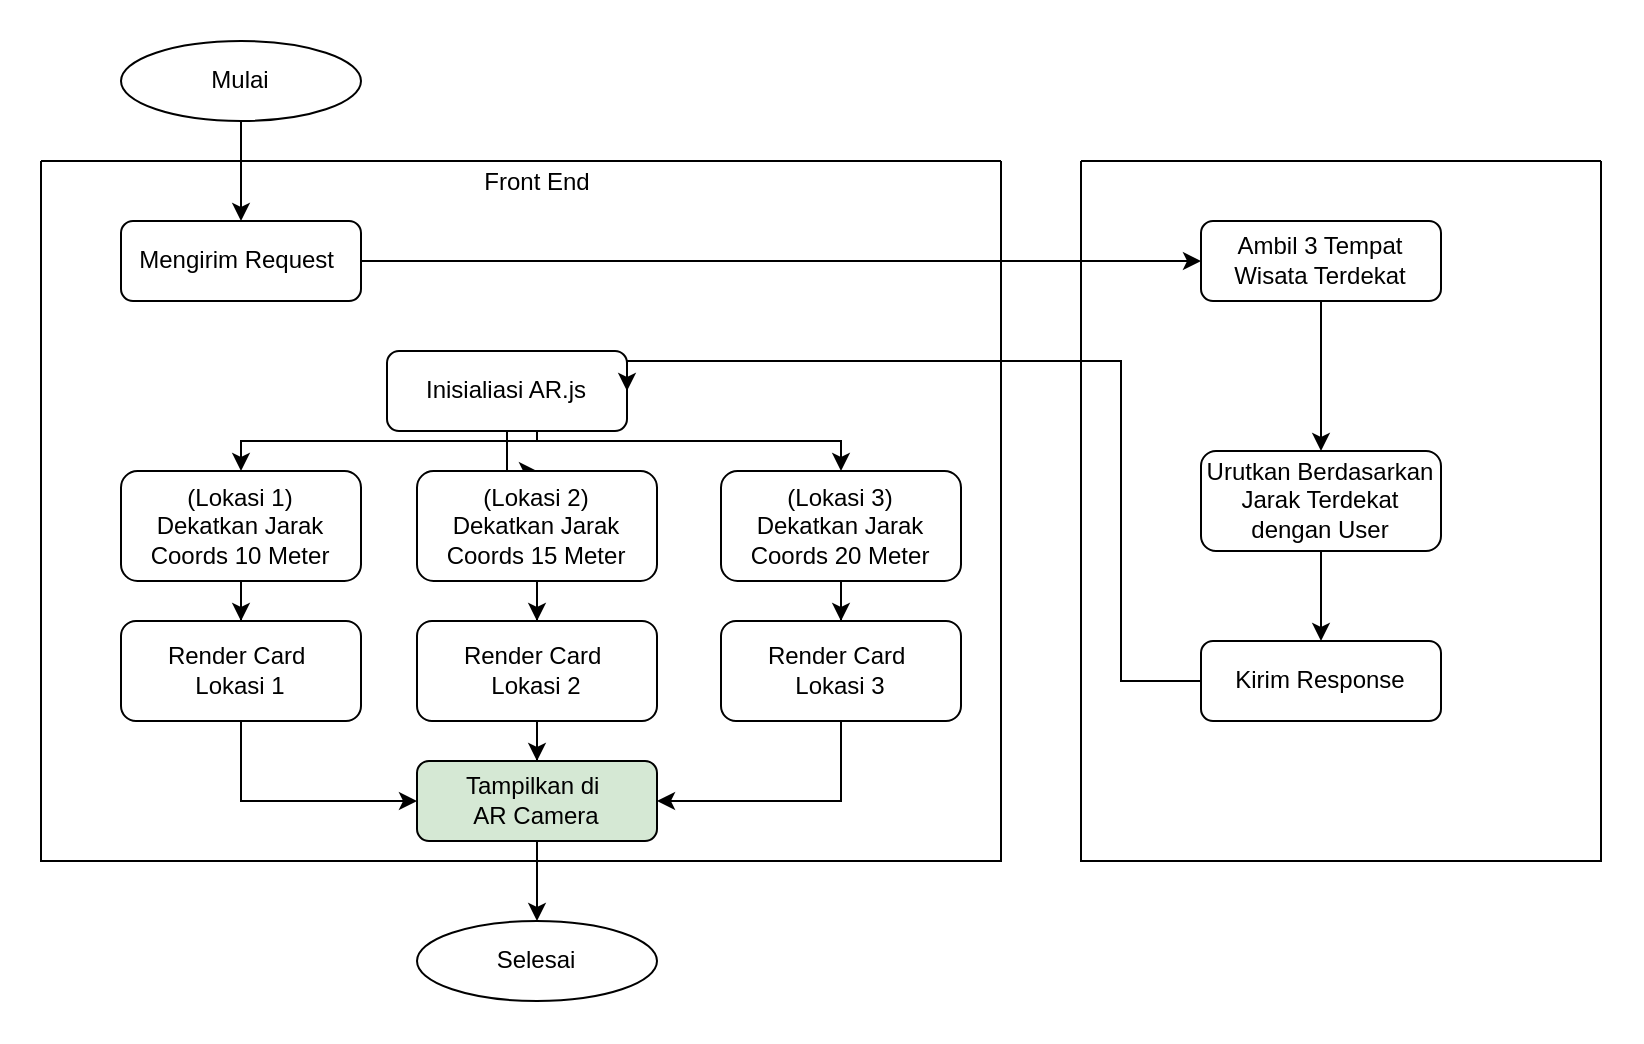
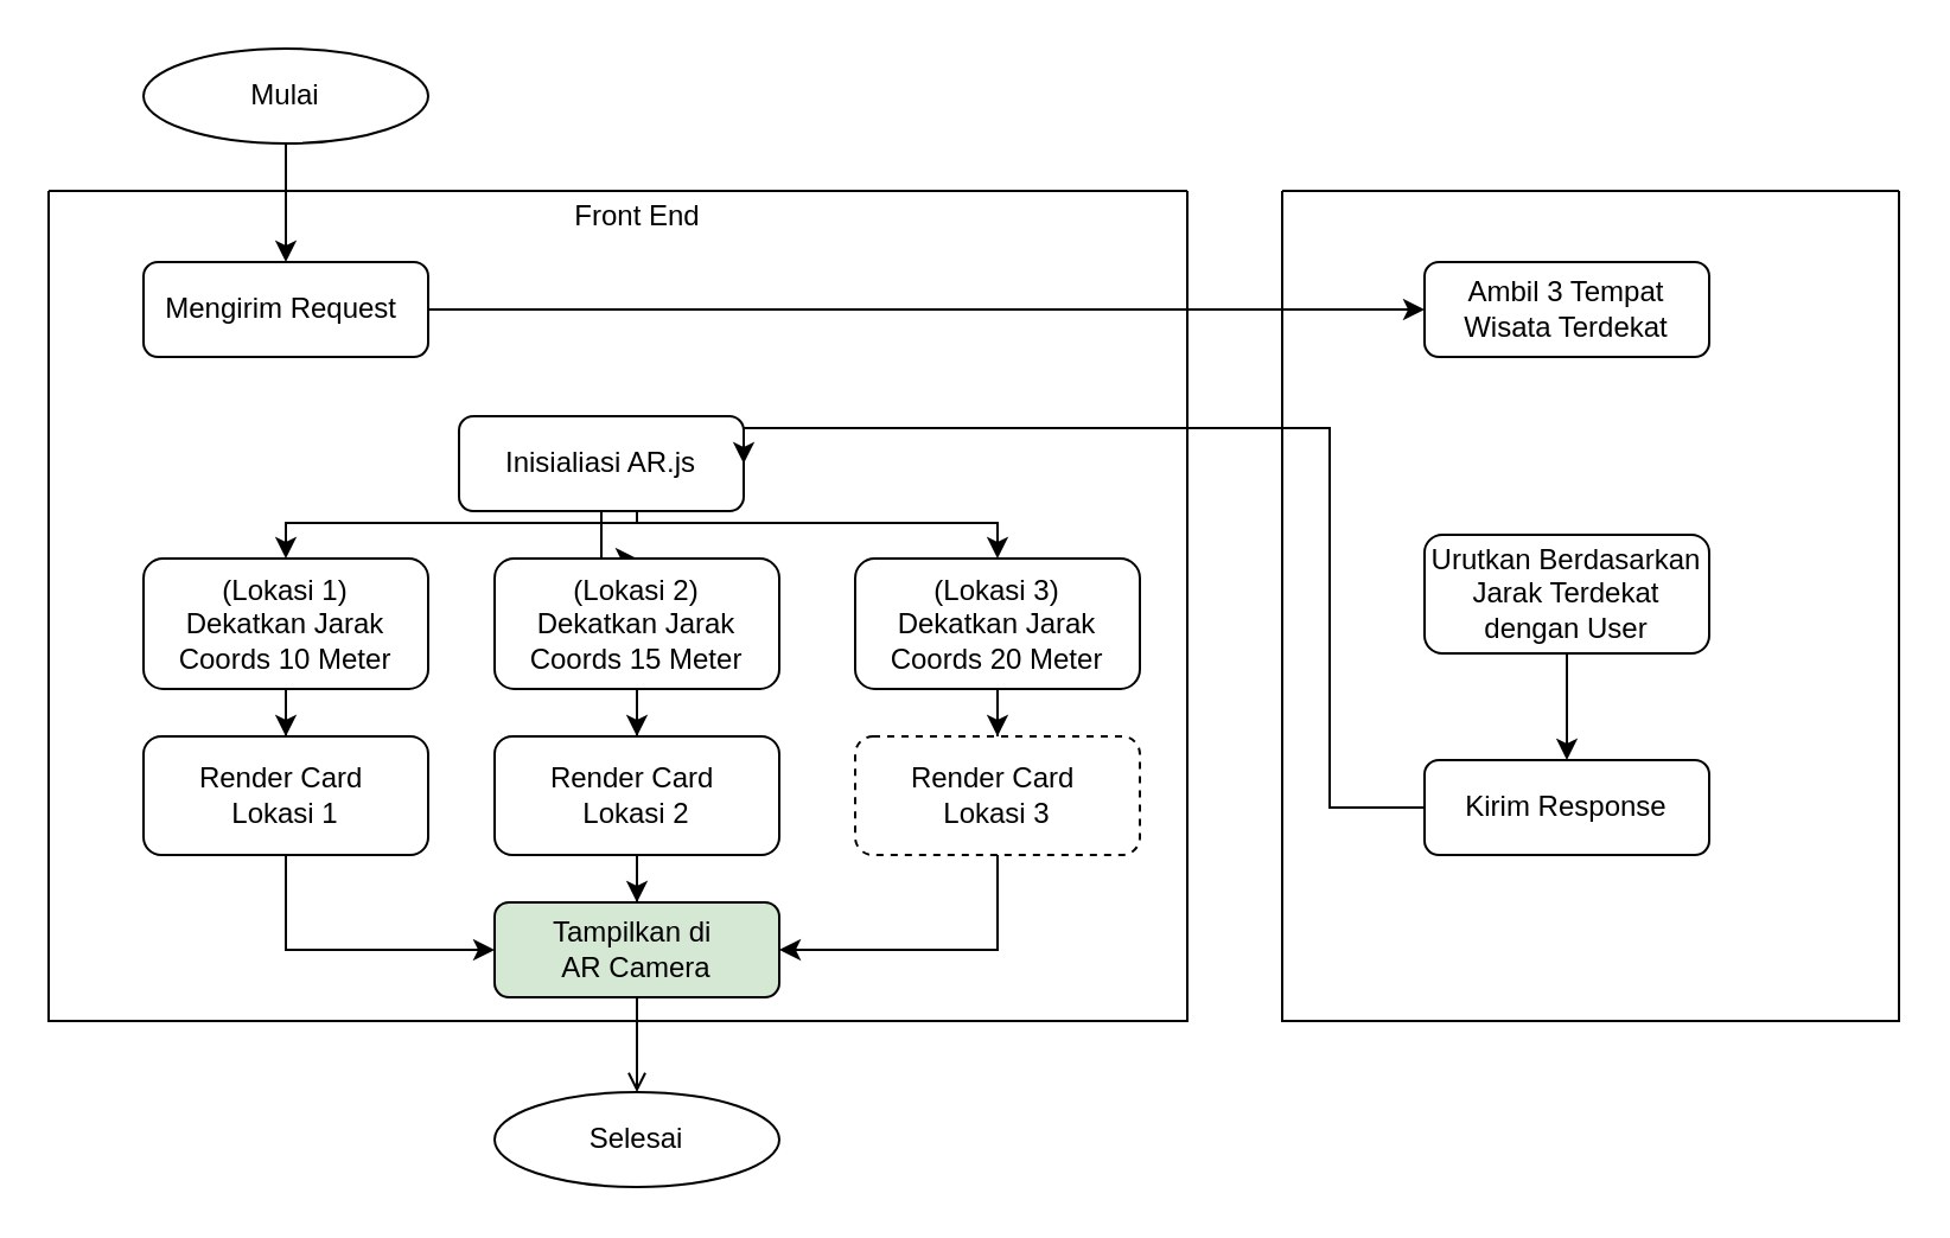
  <mxCell id="0" />
  <mxCell id="1" parent="0" />
  <mxCell id="2" style="edgeStyle=orthogonalEdgeStyle;rounded=0;orthogonalLoop=1;jettySize=auto;html=1;entryX=0.5;entryY=0;entryDx=0;entryDy=0;" edge="1" parent="1" source="3" target="5"><mxGeometry relative="1" as="geometry"><mxPoint x="160" y="100" as="targetPoint" /></mxGeometry></mxCell>
  <mxCell id="3" value="Mulai" style="ellipse;whiteSpace=wrap;html=1;" vertex="1" parent="1"><mxGeometry x="60" y="20" width="120" height="40" as="geometry" /></mxCell>
  <mxCell id="4" value="" style="swimlane;startSize=0;" vertex="1" parent="1"><mxGeometry x="20" y="80" width="480" height="350" as="geometry" /></mxCell>
  <mxCell id="5" value="Mengirim Request&amp;nbsp;" style="rounded=1;whiteSpace=wrap;html=1;fontSize=12;glass=0;strokeWidth=1;shadow=0;" vertex="1" parent="4"><mxGeometry x="40" y="30" width="120" height="40" as="geometry" /></mxCell>
  <mxCell id="6" value="Front End" style="text;html=1;align=center;verticalAlign=middle;resizable=0;points=[];autosize=1;strokeColor=none;fillColor=none;" vertex="1" parent="4"><mxGeometry x="208" y="-4" width="80" height="30" as="geometry" /></mxCell>
  <mxCell id="7" style="edgeStyle=orthogonalEdgeStyle;rounded=0;orthogonalLoop=1;jettySize=auto;html=1;entryX=0.5;entryY=0;entryDx=0;entryDy=0;" edge="1" parent="4" source="8" target="12"><mxGeometry relative="1" as="geometry" /></mxCell>
  <mxCell id="8" value="Inisialiasi AR.js" style="rounded=1;whiteSpace=wrap;html=1;fontSize=12;glass=0;strokeWidth=1;shadow=0;" vertex="1" parent="4"><mxGeometry x="173" y="95" width="120" height="40" as="geometry" /></mxCell>
  <mxCell id="9" value="" style="edgeStyle=orthogonalEdgeStyle;rounded=0;orthogonalLoop=1;jettySize=auto;html=1;" edge="1" parent="4" source="10" target="18"><mxGeometry relative="1" as="geometry" /></mxCell>
  <mxCell id="10" value="&lt;div&gt;(Lokasi 1)&lt;/div&gt;Dekatkan Jarak Coords 10 Meter" style="rounded=1;whiteSpace=wrap;html=1;fontSize=12;glass=0;strokeWidth=1;shadow=0;" vertex="1" parent="4"><mxGeometry x="40" y="155" width="120" height="55" as="geometry" /></mxCell>
  <mxCell id="11" style="edgeStyle=orthogonalEdgeStyle;rounded=0;orthogonalLoop=1;jettySize=auto;html=1;entryX=0.5;entryY=0;entryDx=0;entryDy=0;" edge="1" parent="4" source="12" target="20"><mxGeometry relative="1" as="geometry" /></mxCell>
  <mxCell id="12" value="&lt;div&gt;(Lokasi 2)&lt;/div&gt;Dekatkan Jarak Coords 15 Meter" style="rounded=1;whiteSpace=wrap;html=1;fontSize=12;glass=0;strokeWidth=1;shadow=0;" vertex="1" parent="4"><mxGeometry x="188" y="155" width="120" height="55" as="geometry" /></mxCell>
  <mxCell id="13" value="" style="edgeStyle=orthogonalEdgeStyle;rounded=0;orthogonalLoop=1;jettySize=auto;html=1;" edge="1" parent="4" source="14" target="22"><mxGeometry relative="1" as="geometry" /></mxCell>
  <mxCell id="14" value="&lt;div&gt;(Lokasi 3)&lt;/div&gt;Dekatkan Jarak Coords 20 Meter" style="rounded=1;whiteSpace=wrap;html=1;fontSize=12;glass=0;strokeWidth=1;shadow=0;" vertex="1" parent="4"><mxGeometry x="340" y="155" width="120" height="55" as="geometry" /></mxCell>
  <mxCell id="15" style="edgeStyle=orthogonalEdgeStyle;rounded=0;orthogonalLoop=1;jettySize=auto;html=1;entryX=0.5;entryY=0;entryDx=0;entryDy=0;exitX=0.5;exitY=1;exitDx=0;exitDy=0;" edge="1" parent="4" source="8" target="10"><mxGeometry relative="1" as="geometry"><mxPoint x="258" y="130" as="sourcePoint" /><mxPoint x="258" y="165" as="targetPoint" /><Array as="points"><mxPoint x="248" y="140" /><mxPoint x="100" y="140" /></Array></mxGeometry></mxCell>
  <mxCell id="16" style="edgeStyle=orthogonalEdgeStyle;rounded=0;orthogonalLoop=1;jettySize=auto;html=1;entryX=0.5;entryY=0;entryDx=0;entryDy=0;exitX=0.5;exitY=1;exitDx=0;exitDy=0;" edge="1" parent="4" source="8" target="14"><mxGeometry relative="1" as="geometry"><mxPoint x="250" y="120" as="sourcePoint" /><mxPoint x="110" y="165" as="targetPoint" /><Array as="points"><mxPoint x="248" y="140" /><mxPoint x="400" y="140" /></Array></mxGeometry></mxCell>
  <mxCell id="17" style="edgeStyle=orthogonalEdgeStyle;rounded=0;orthogonalLoop=1;jettySize=auto;html=1;entryX=0;entryY=0.5;entryDx=0;entryDy=0;" edge="1" parent="4" source="18" target="23"><mxGeometry relative="1" as="geometry"><Array as="points"><mxPoint x="100" y="320" /></Array></mxGeometry></mxCell>
  <mxCell id="18" value="Render Card&amp;nbsp;&lt;div&gt;Lokasi 1&lt;div&gt;&lt;/div&gt;&lt;/div&gt;" style="rounded=1;whiteSpace=wrap;html=1;fontSize=12;glass=0;strokeWidth=1;shadow=0;" vertex="1" parent="4"><mxGeometry x="40" y="230" width="120" height="50" as="geometry" /></mxCell>
  <mxCell id="19" style="edgeStyle=orthogonalEdgeStyle;rounded=0;orthogonalLoop=1;jettySize=auto;html=1;" edge="1" parent="4" source="20" target="23"><mxGeometry relative="1" as="geometry" /></mxCell>
  <mxCell id="20" value="Render Card&amp;nbsp;&lt;div&gt;Lokasi 2&lt;div&gt;&lt;/div&gt;&lt;/div&gt;" style="rounded=1;whiteSpace=wrap;html=1;fontSize=12;glass=0;strokeWidth=1;shadow=0;" vertex="1" parent="4"><mxGeometry x="188" y="230" width="120" height="50" as="geometry" /></mxCell>
  <mxCell id="21" style="edgeStyle=orthogonalEdgeStyle;rounded=0;orthogonalLoop=1;jettySize=auto;html=1;entryX=1;entryY=0.5;entryDx=0;entryDy=0;" edge="1" parent="4" source="22" target="23"><mxGeometry relative="1" as="geometry"><Array as="points"><mxPoint x="400" y="320" /></Array></mxGeometry></mxCell>
- <mxCell id="22" value="Render Card&amp;nbsp;&lt;div&gt;Lokasi 3&lt;div&gt;&lt;/div&gt;&lt;/div&gt;" style="rounded=1;whiteSpace=wrap;html=1;fontSize=12;glass=0;strokeWidth=1;shadow=0;" vertex="1" parent="4"><mxGeometry x="340" y="230" width="120" height="50" as="geometry" /></mxCell>
+ <mxCell id="22" value="Render Card&amp;nbsp;&lt;div&gt;Lokasi 3&lt;div&gt;&lt;/div&gt;&lt;/div&gt;" style="rounded=1;whiteSpace=wrap;html=1;fontSize=12;glass=0;strokeWidth=1;shadow=0;dashed=1;" vertex="1" parent="4"><mxGeometry x="340" y="230" width="120" height="50" as="geometry" /></mxCell>
  <mxCell id="23" value="Tampilkan di&amp;nbsp;&lt;div&gt;AR Camera&lt;/div&gt;" style="rounded=1;whiteSpace=wrap;html=1;fontSize=12;glass=0;strokeWidth=1;shadow=0;fillColor=#d5e8d4;" vertex="1" parent="4"><mxGeometry x="188" y="300" width="120" height="40" as="geometry" /></mxCell>
  <mxCell id="24" value="" style="swimlane;startSize=0;" vertex="1" parent="1"><mxGeometry x="540" y="80" width="260" height="350" as="geometry" /></mxCell>
- <mxCell id="25" style="edgeStyle=orthogonalEdgeStyle;rounded=0;orthogonalLoop=1;jettySize=auto;html=1;" edge="1" parent="24" source="26" target="28"><mxGeometry relative="1" as="geometry" /></mxCell>
  <mxCell id="26" value="Ambil 3 Tempat Wisata Terdekat" style="rounded=1;whiteSpace=wrap;html=1;fontSize=12;glass=0;strokeWidth=1;shadow=0;" vertex="1" parent="24"><mxGeometry x="60" y="30" width="120" height="40" as="geometry" /></mxCell>
  <mxCell id="27" value="" style="edgeStyle=orthogonalEdgeStyle;rounded=0;orthogonalLoop=1;jettySize=auto;html=1;" edge="1" parent="24" source="28" target="29"><mxGeometry relative="1" as="geometry" /></mxCell>
  <mxCell id="28" value="Urutkan Berdasarkan Jarak Terdekat dengan User" style="rounded=1;whiteSpace=wrap;html=1;fontSize=12;glass=0;strokeWidth=1;shadow=0;" vertex="1" parent="24"><mxGeometry x="60" y="145" width="120" height="50" as="geometry" /></mxCell>
  <mxCell id="29" value="Kirim Response" style="rounded=1;whiteSpace=wrap;html=1;fontSize=12;glass=0;strokeWidth=1;shadow=0;" vertex="1" parent="24"><mxGeometry x="60" y="240" width="120" height="40" as="geometry" /></mxCell>
  <mxCell id="30" value="Selesai" style="ellipse;whiteSpace=wrap;html=1;" vertex="1" parent="1"><mxGeometry x="208" y="460" width="120" height="40" as="geometry" /></mxCell>
  <mxCell id="31" style="edgeStyle=orthogonalEdgeStyle;rounded=0;orthogonalLoop=1;jettySize=auto;html=1;entryX=0;entryY=0.5;entryDx=0;entryDy=0;" edge="1" parent="1" source="5" target="26"><mxGeometry relative="1" as="geometry" /></mxCell>
  <mxCell id="32" style="edgeStyle=orthogonalEdgeStyle;rounded=0;orthogonalLoop=1;jettySize=auto;html=1;entryX=1;entryY=0.5;entryDx=0;entryDy=0;exitX=0;exitY=0.5;exitDx=0;exitDy=0;" edge="1" parent="1" source="29" target="8"><mxGeometry relative="1" as="geometry"><Array as="points"><mxPoint x="560" y="340" /><mxPoint x="560" y="180" /></Array></mxGeometry></mxCell>
- <mxCell id="33" style="edgeStyle=orthogonalEdgeStyle;rounded=0;orthogonalLoop=1;jettySize=auto;html=1;entryX=0.5;entryY=0;entryDx=0;entryDy=0;" edge="1" parent="1" source="23" target="30"><mxGeometry relative="1" as="geometry" /></mxCell>
+ <mxCell id="33" style="edgeStyle=orthogonalEdgeStyle;rounded=0;orthogonalLoop=1;jettySize=auto;html=1;entryX=0.5;entryY=0;entryDx=0;entryDy=0;endArrow=open;" edge="1" parent="1" source="23" target="30"><mxGeometry relative="1" as="geometry" /></mxCell>
